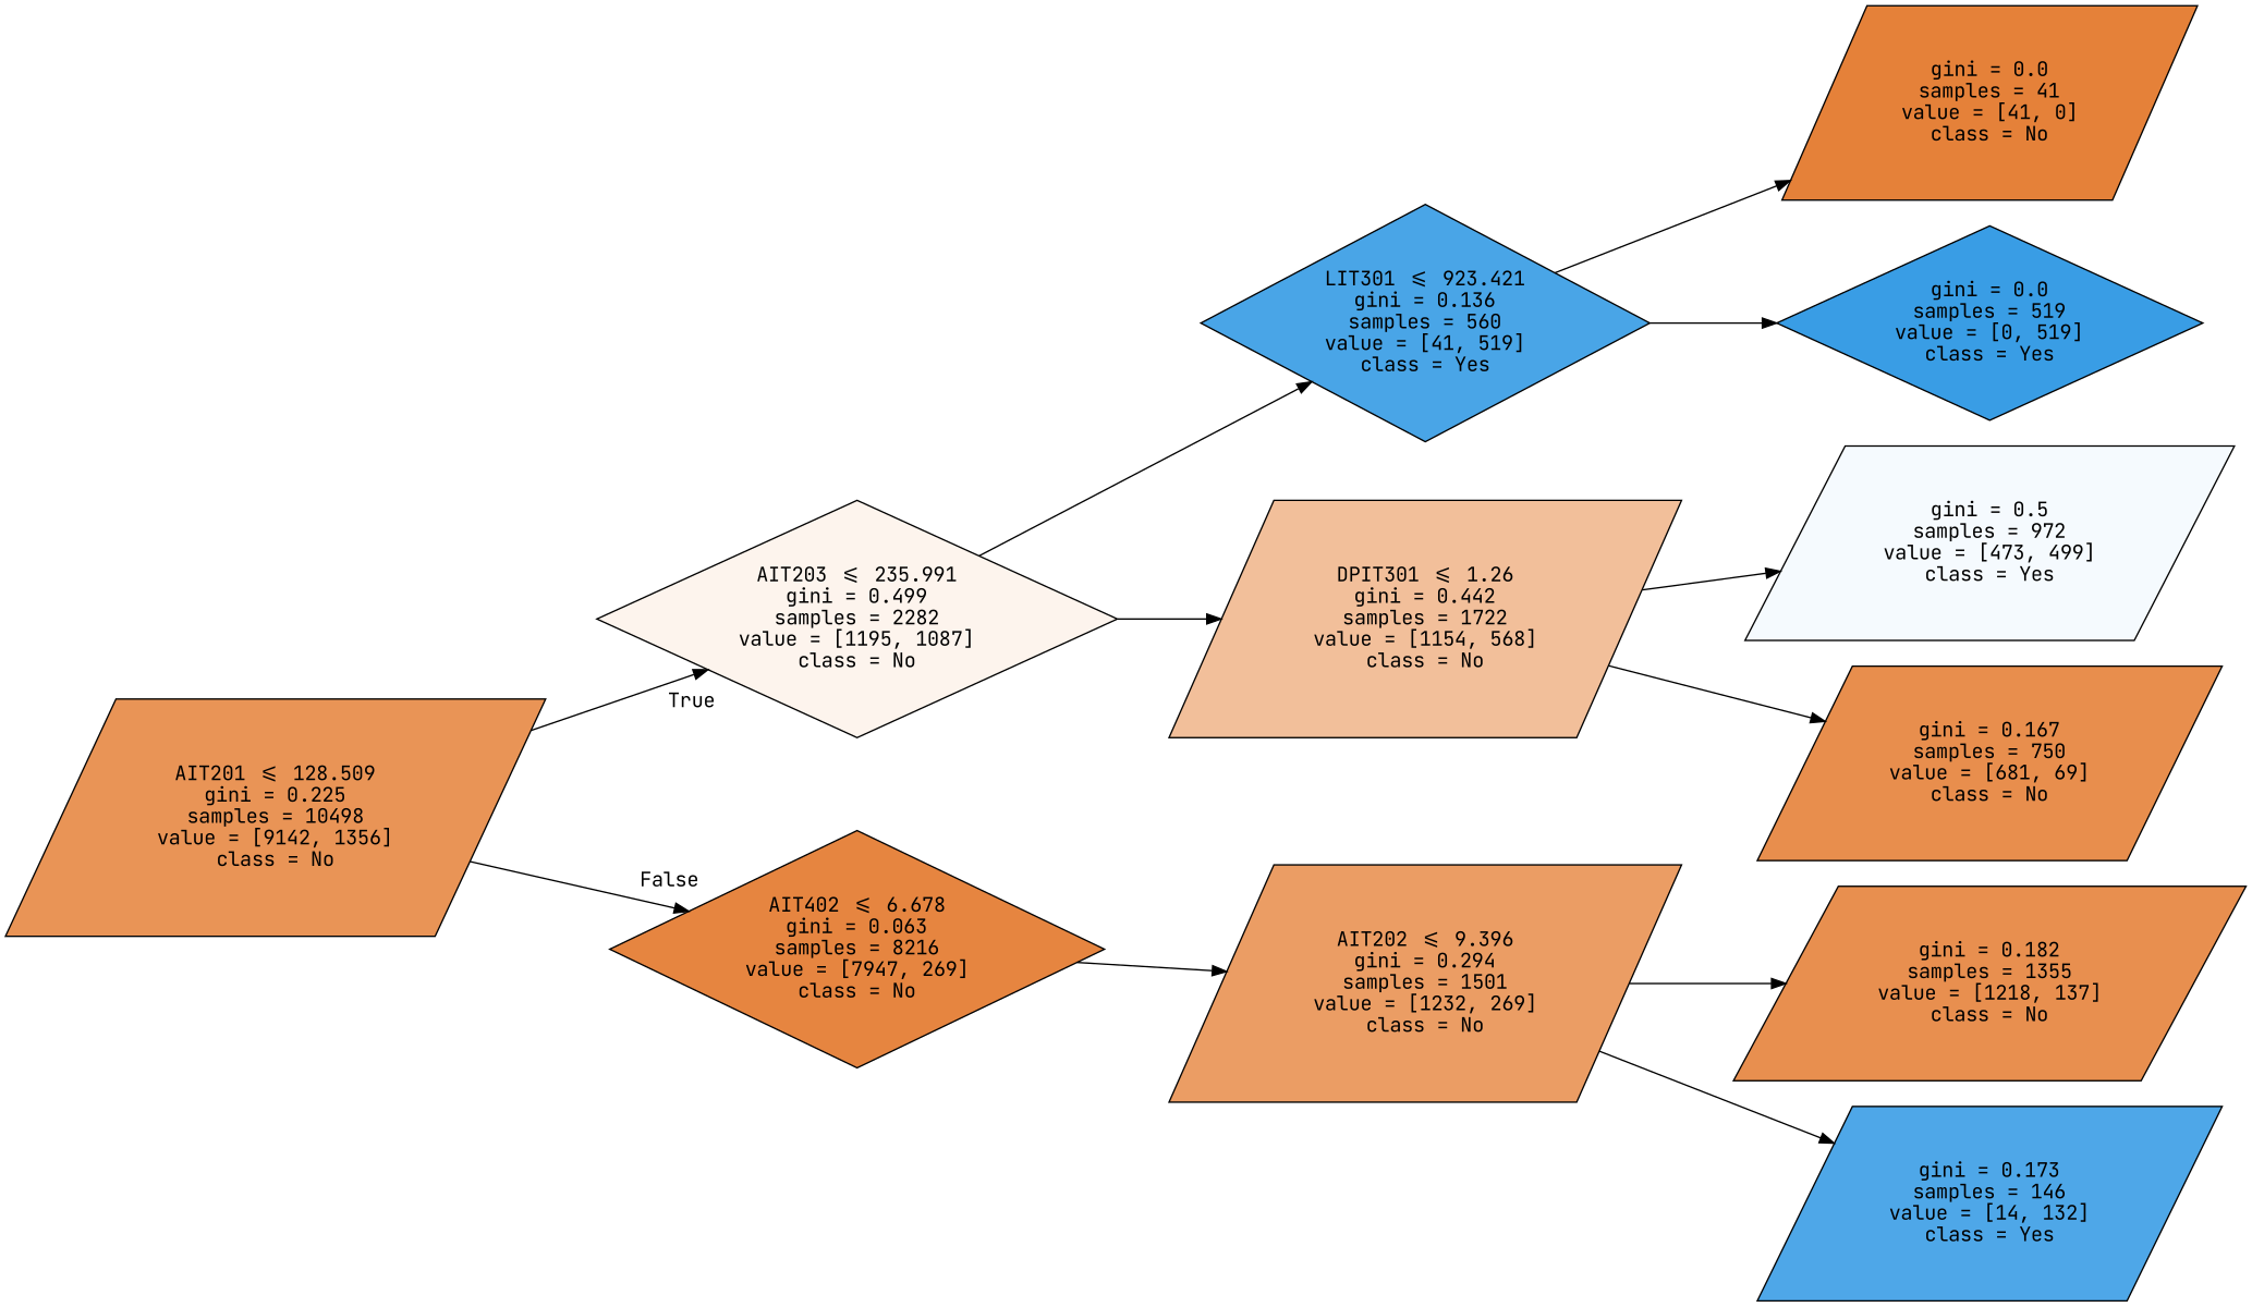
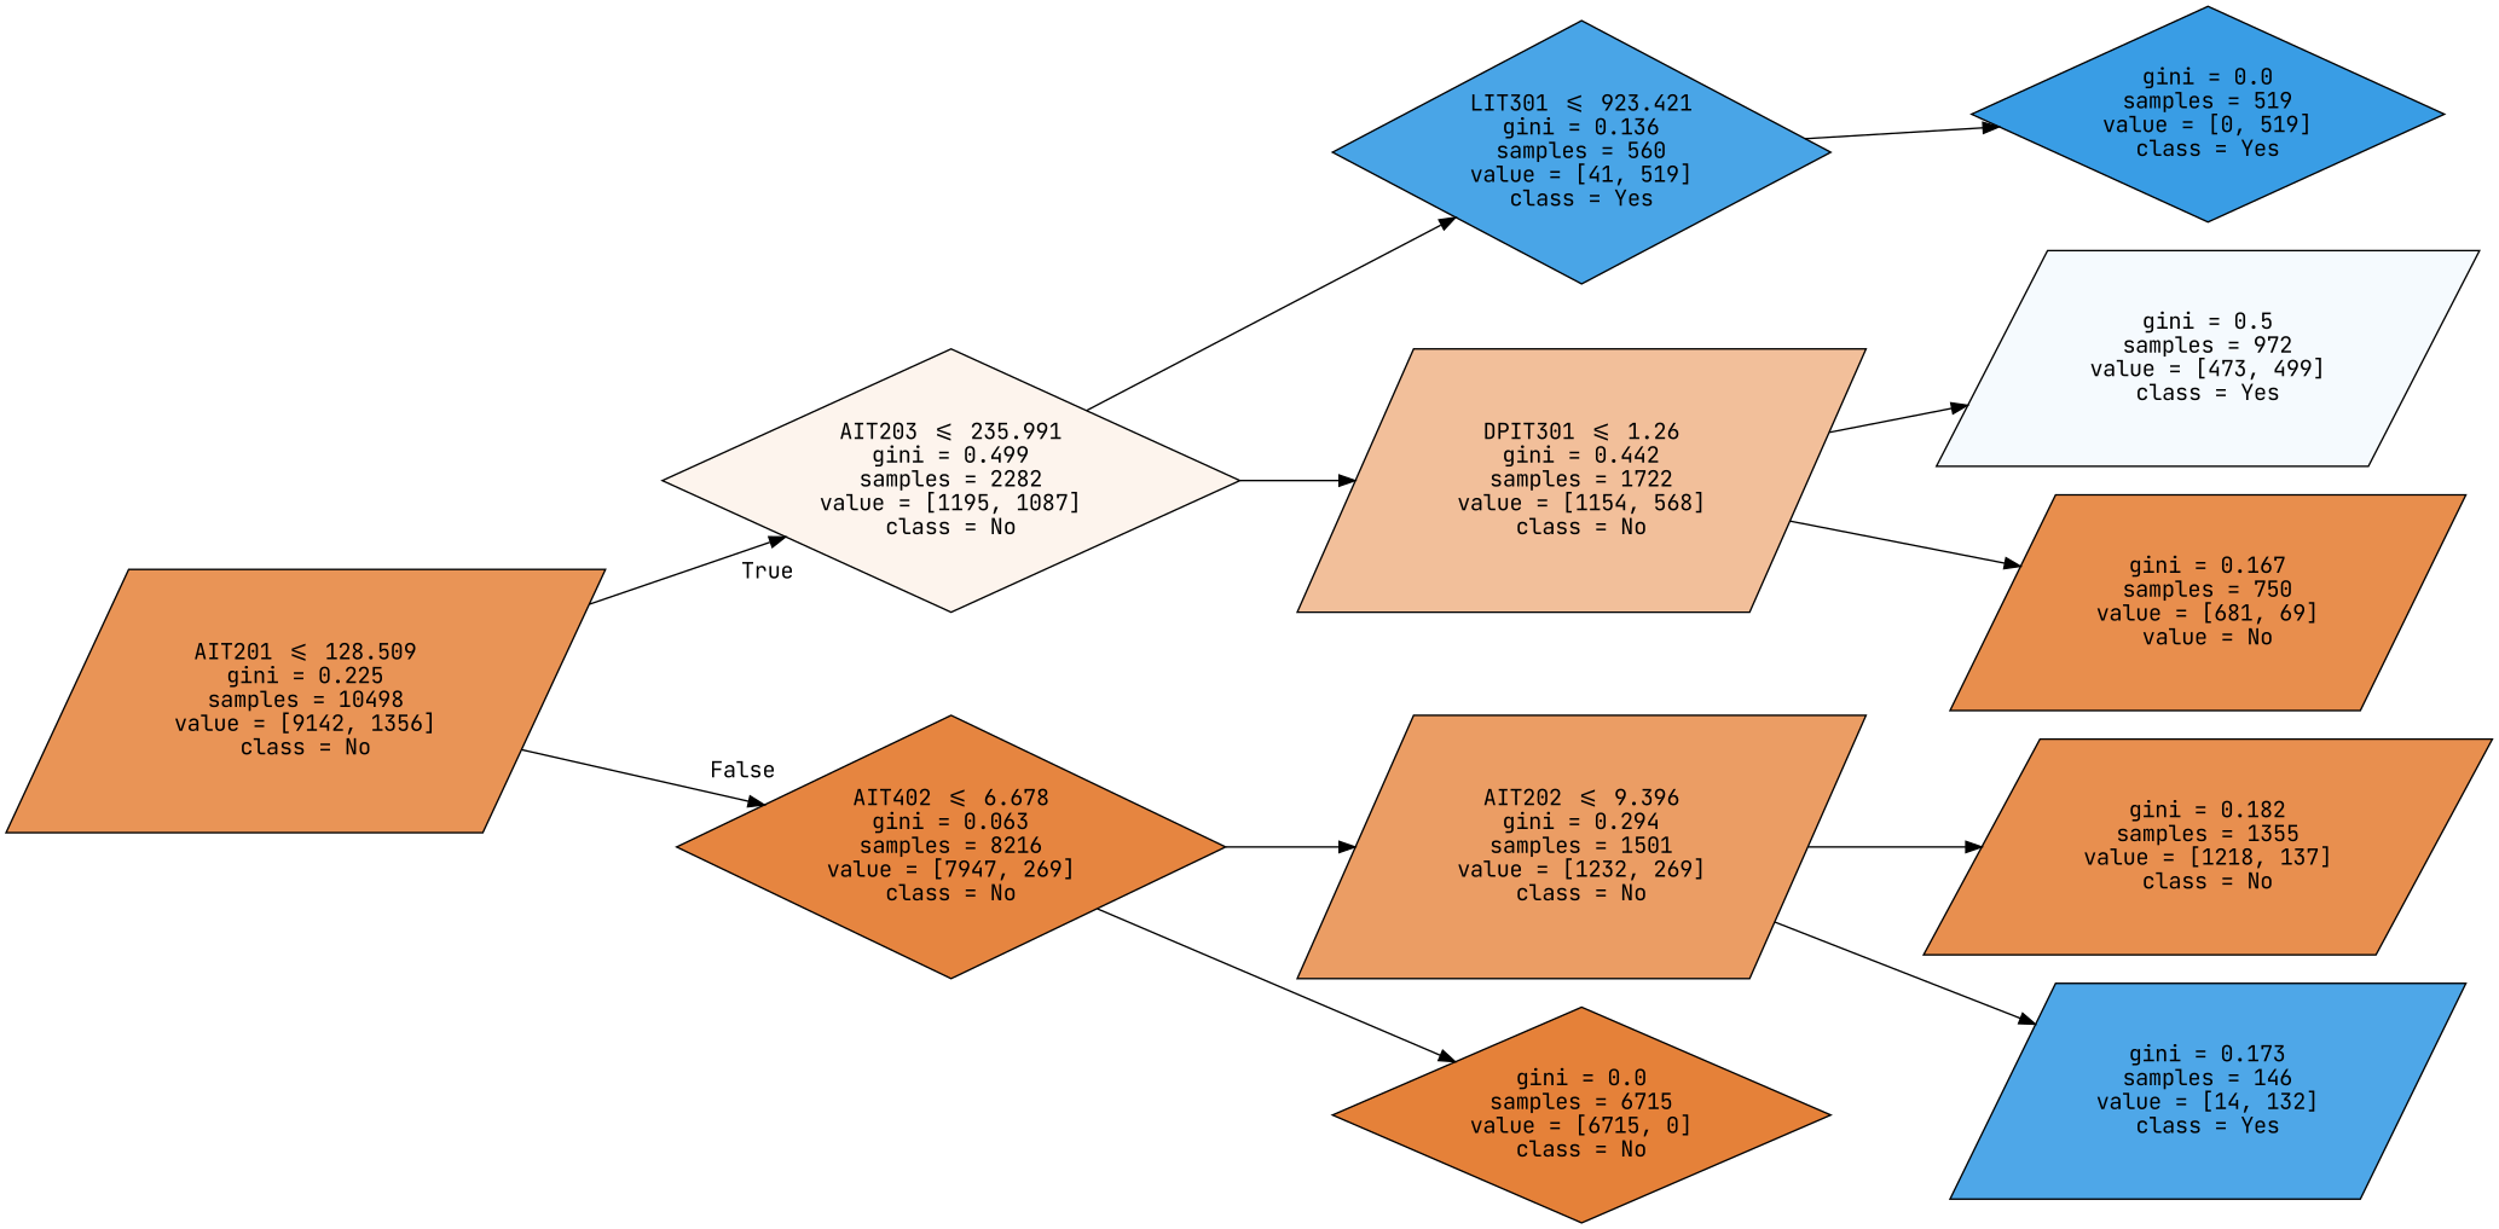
  digraph {
    fontname="JetBrains Mono"
    rankdir=LR
    node [color=black fillcolor="#e58139" fontname="JetBrains Mono" shape=parallelogram style=filled]
    edge [fontname="JetBrains Mono"]
    n1 [fillcolor="#e99456" label="AIT201 <= 128.509\ngini = 0.225\nsamples = 10498\nvalue = [9142, 1356]\nclass = No"]
    n2 [fillcolor="#fdf4ed" label="AIT203 <= 235.991\ngini = 0.499\nsamples = 2282\nvalue = [1195, 1087]\nclass = No" shape=diamond]
    n3 [fillcolor="#e68540" label="AIT402 <= 6.678\ngini = 0.063\nsamples = 8216\nvalue = [7947, 269]\nclass = No" shape=diamond]
    n4 [fillcolor="#49a5e7" label="LIT301 <= 923.421\ngini = 0.136\nsamples = 560\nvalue = [41, 519]\nclass = Yes" shape=diamond]
    n5 [fillcolor="#f2bf9a" label="DPIT301 <= 1.26\ngini = 0.442\nsamples = 1722\nvalue = [1154, 568]\nclass = No"]
    n6 [fillcolor="#eb9d64" label="AIT202 <= 9.396\ngini = 0.294\nsamples = 1501\nvalue = [1232, 269]\nclass = No"]
-   n8 [label="gini = 0.0\nsamples = 41\nvalue = [41, 0]\nclass = No"]
+   n7 [label="gini = 0.0\nsamples = 6715\nvalue = [6715, 0]\nclass = No" shape=diamond]
    n9 [fillcolor="#399de5" label="gini = 0.0\nsamples = 519\nvalue = [0, 519]\nclass = Yes" shape=diamond]
    n10 [fillcolor="#f5fafe" label="gini = 0.5\nsamples = 972\nvalue = [473, 499]\nclass = Yes"]
-   n11 [fillcolor="#e88e4d" label="gini = 0.167\nsamples = 750\nvalue = [681, 69]\nclass = No"]
+   n11 [fillcolor="#e88e4d" label="gini = 0.167\nsamples = 750\nvalue = [681, 69]\nvalue = No"]
    n12 [fillcolor="#e88f4f" label="gini = 0.182\nsamples = 1355\nvalue = [1218, 137]\nclass = No"]
    n13 [fillcolor="#4ea7e8" label="gini = 0.173\nsamples = 146\nvalue = [14, 132]\nclass = Yes"]
    n1 -> n2 [headlabel=True labelangle=45 labeldistance=2.5]
    n1 -> n3 [headlabel=False labelangle=-45 labeldistance=2.5]
    n2 -> n4
    n2 -> n5
    n3 -> n6
-   n4 -> n8
+   n3 -> n7
    n4 -> n9
    n5 -> n10
    n5 -> n11
    n6 -> n12
    n6 -> n13
  }
